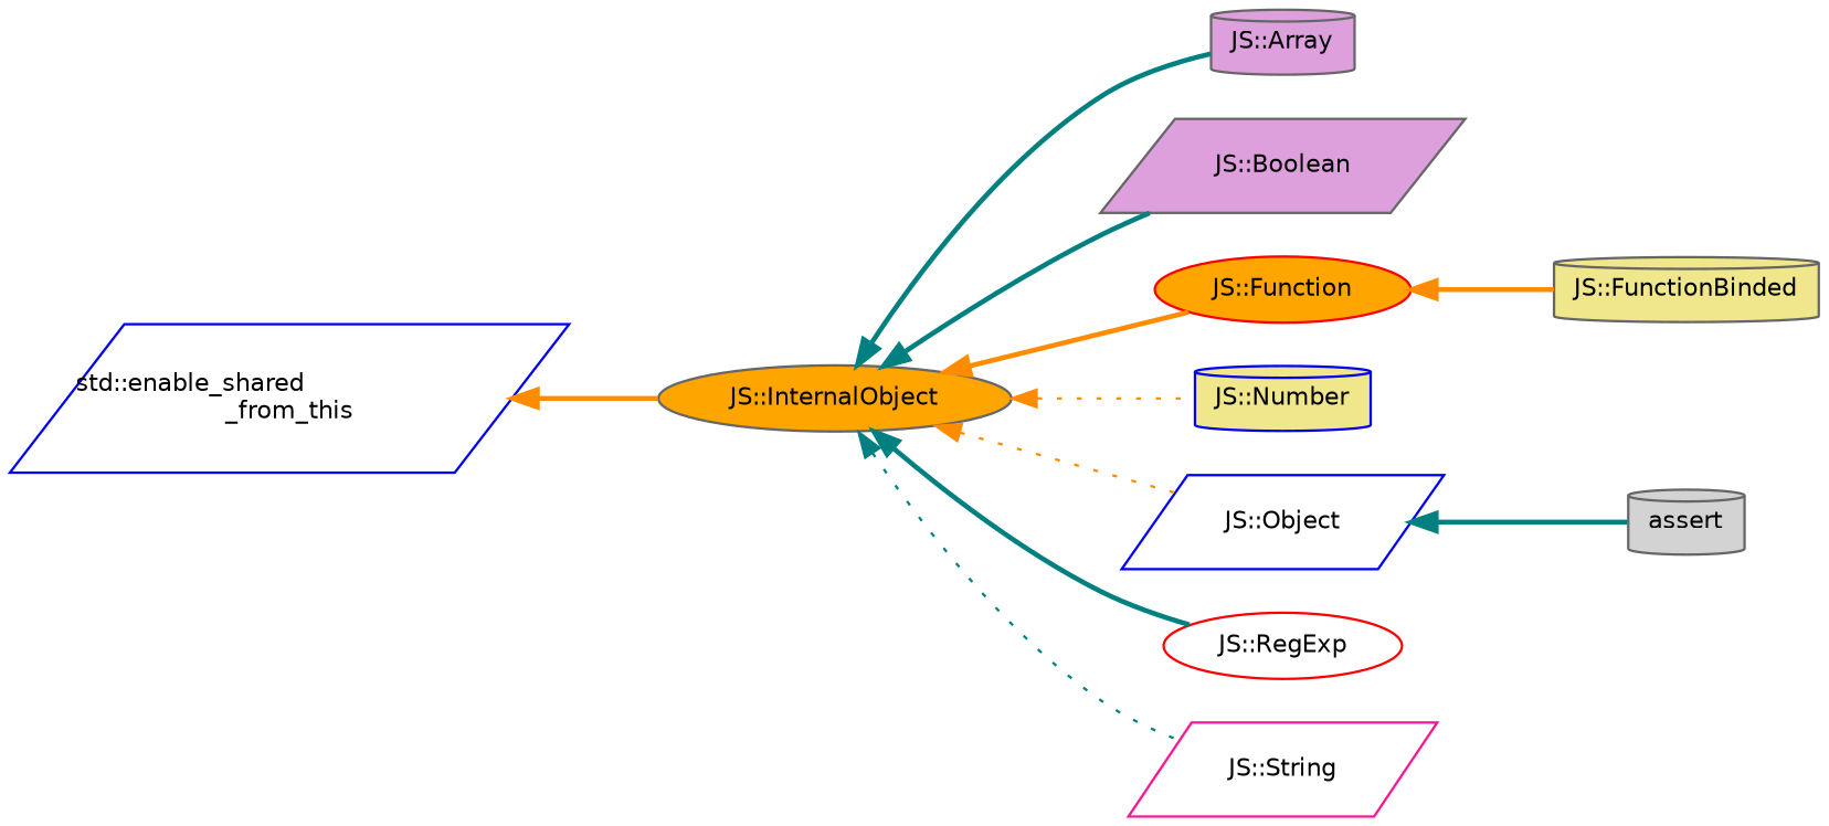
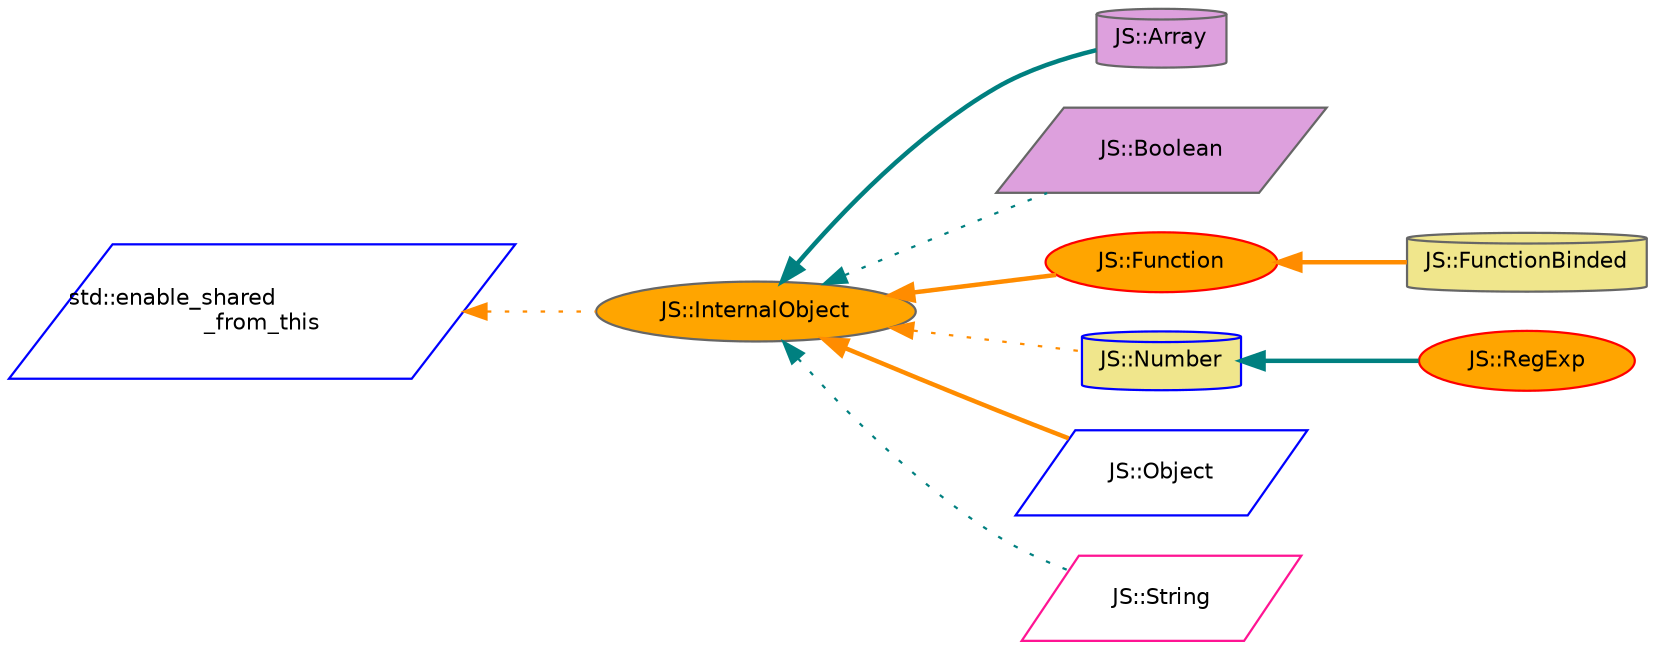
  digraph {
    rankdir=LR
    node [color=gray40 fillcolor=white fontname=Helvetica fontsize=10 shape=parallelogram style=filled]
    edge [color=darkorange dir=back fontname=Helvetica fontsize=10 labelfontname=Helvetica labelfontsize=10 style=bold]
    n1 [color=blue height=0.2 label="std::enable_shared\l_from_this" width=0.4]
    n2 [fillcolor=orange height=0.2 label="JS::InternalObject" shape=ellipse width=0.4]
    n3 [fillcolor=plum height=0.2 label="JS::Array" shape=cylinder width=0.4]
    n4 [fillcolor=plum height=0.2 label="JS::Boolean" width=0.4]
    n5 [color=red fillcolor=orange height=0.2 label="JS::Function" shape=ellipse width=0.4]
    n6 [color=blue fillcolor=khaki height=0.2 label="JS::Number" shape=cylinder width=0.4]
    n7 [color=blue height=0.2 label="JS::Object" width=0.4]
-   n8 [color=red height=0.2 label="JS::RegExp" shape=ellipse width=0.4]
+   n8 [color=red fillcolor=orange height=0.2 label="JS::RegExp" shape=ellipse width=0.4]
    n9 [color=deeppink height=0.2 label="JS::String" width=0.4]
    n10 [fillcolor=khaki height=0.2 label="JS::FunctionBinded" shape=cylinder width=0.4]
-   n11 [fillcolor=lightgrey height=0.2 label=assert shape=cylinder width=0.4]
-   n1 -> n2
+   n1 -> n2 [style=dotted]
    n2 -> n3 [color=teal]
-   n2 -> n4 [color=teal]
+   n2 -> n4 [color=teal style=dotted]
    n2 -> n5
    n2 -> n6 [style=dotted]
-   n2 -> n7 [style=dotted]
-   n2 -> n8 [color=teal]
+   n2 -> n7
+   n6 -> n8 [color=teal]
    n2 -> n9 [color=teal style=dotted]
    n5 -> n10
-   n7 -> n11 [color=teal]
  }
